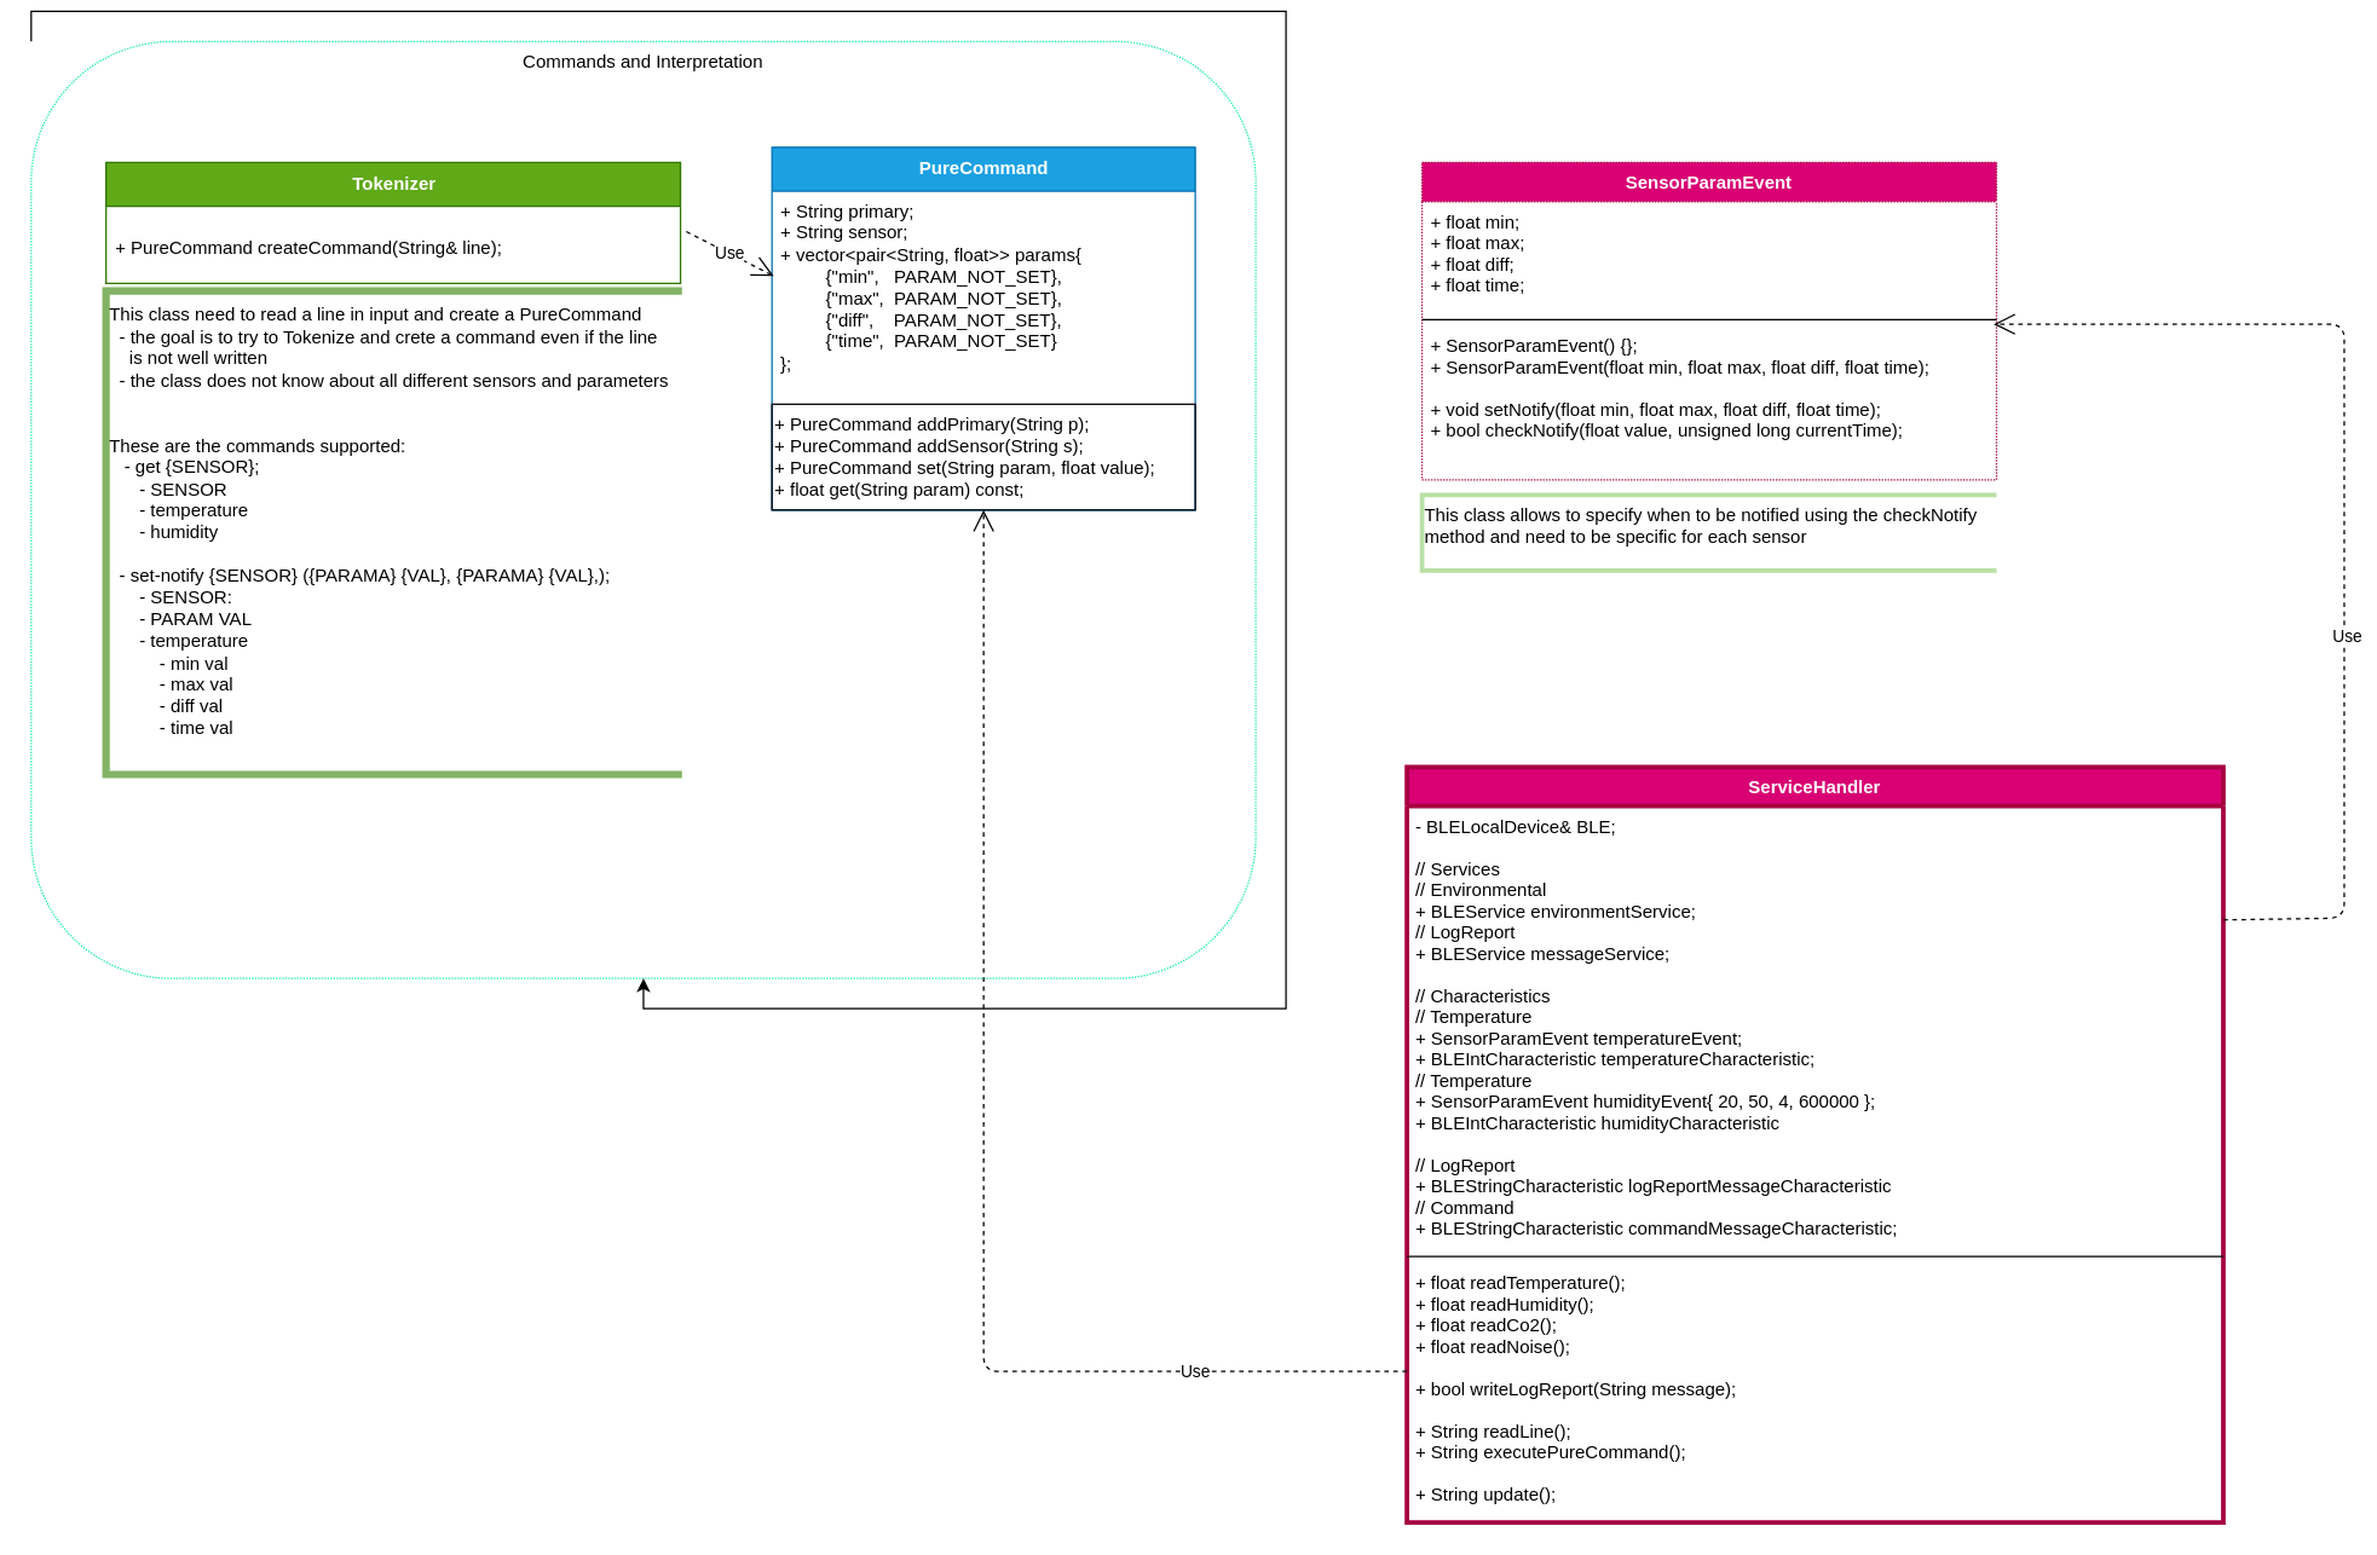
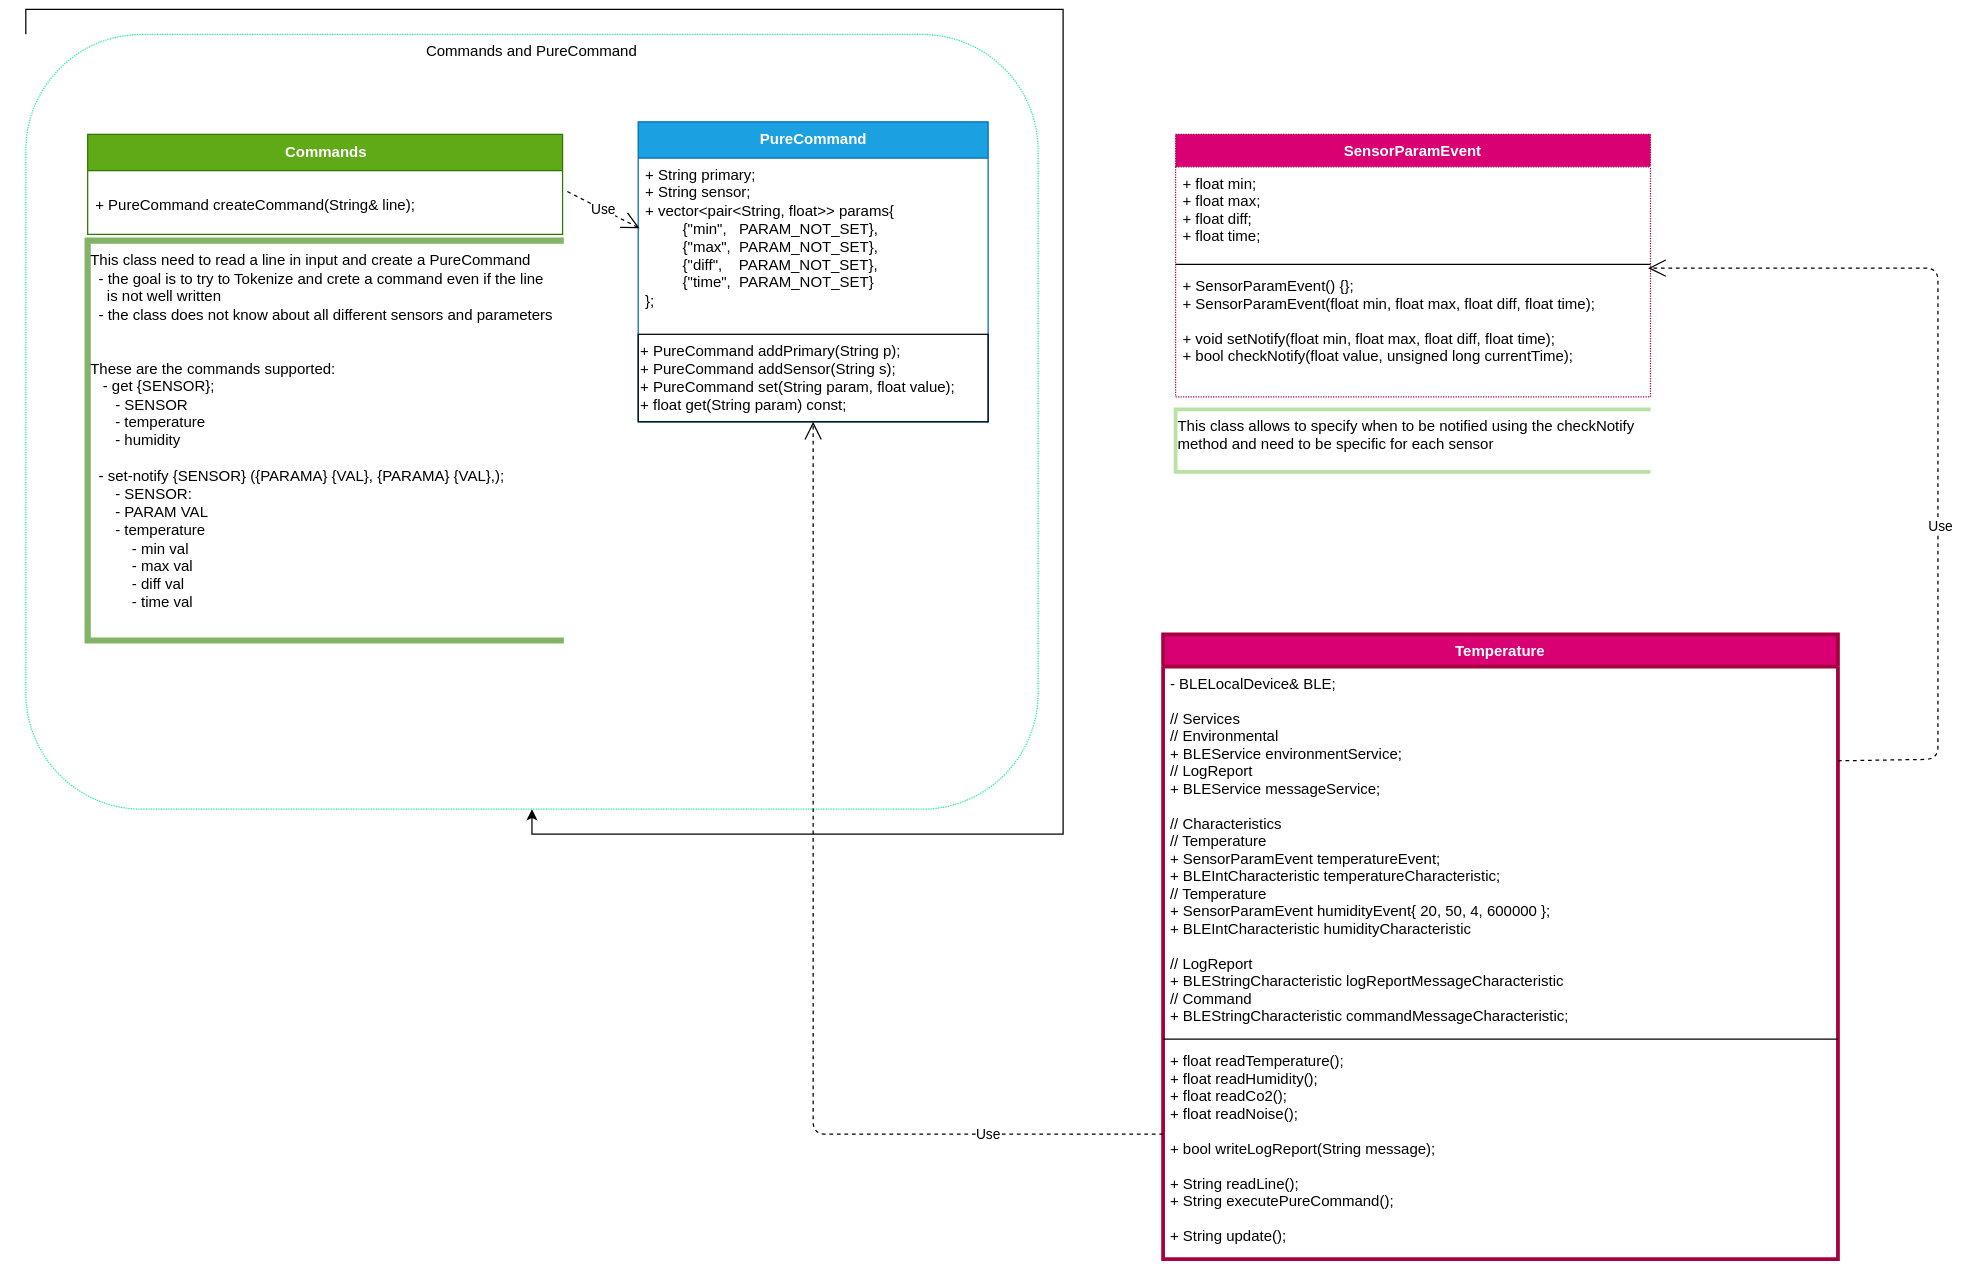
  <mxCell id="0" />
  <mxCell id="1" parent="0" />
- <mxCell id="2" value="Commands and Interpretation" style="rounded=1;whiteSpace=wrap;html=1;strokeWidth=1;gradientColor=#ffffff;fillColor=none;dashed=1;dashPattern=1 1;verticalAlign=top;strokeColor=#11F09E;" parent="1" vertex="1"><mxGeometry x="20" y="20" width="810" height="620" as="geometry" /></mxCell>
- <mxCell id="3" value="Tokenizer" style="swimlane;fontStyle=1;align=center;verticalAlign=middle;childLayout=stackLayout;horizontal=1;startSize=29;horizontalStack=0;resizeParent=1;resizeParentMax=0;resizeLast=0;collapsible=0;marginBottom=0;html=1;fillColor=#60a917;strokeColor=#2D7600;fontColor=#ffffff;" parent="1" vertex="1"><mxGeometry x="69.5" y="100" width="380" height="80" as="geometry" /></mxCell>
+ <mxCell id="2" value="Commands and PureCommand" style="rounded=1;whiteSpace=wrap;html=1;strokeWidth=1;gradientColor=#ffffff;fillColor=none;dashed=1;dashPattern=1 1;verticalAlign=top;strokeColor=#11F09E;" parent="1" vertex="1"><mxGeometry x="20" y="20" width="810" height="620" as="geometry" /></mxCell>
+ <mxCell id="3" value="Commands" style="swimlane;fontStyle=1;align=center;verticalAlign=middle;childLayout=stackLayout;horizontal=1;startSize=29;horizontalStack=0;resizeParent=1;resizeParentMax=0;resizeLast=0;collapsible=0;marginBottom=0;html=1;fillColor=#60a917;strokeColor=#2D7600;fontColor=#ffffff;" parent="1" vertex="1"><mxGeometry x="69.5" y="100" width="380" height="80" as="geometry" /></mxCell>
  <mxCell id="4" value="&lt;br&gt;+ PureCommand createCommand(String&amp;amp; line);" style="text;html=1;strokeColor=none;fillColor=none;align=left;verticalAlign=top;spacingLeft=4;spacingRight=4;overflow=hidden;rotatable=0;points=[[0,0.5],[1,0.5]];portConstraint=eastwest;" parent="3" vertex="1"><mxGeometry y="29" width="380" height="51" as="geometry" /></mxCell>
  <mxCell id="5" value="PureCommand" style="swimlane;fontStyle=1;align=center;verticalAlign=top;childLayout=stackLayout;horizontal=1;startSize=29;horizontalStack=0;resizeParent=1;resizeParentMax=0;resizeLast=0;collapsible=0;marginBottom=0;html=1;fillColor=#1ba1e2;strokeColor=#006EAF;fontColor=#ffffff;" parent="1" vertex="1"><mxGeometry x="510" y="90" width="280" height="240" as="geometry" /></mxCell>
  <mxCell id="6" value="+ String primary;&lt;br&gt;+ String sensor;&lt;br&gt;+ vector&amp;lt;pair&amp;lt;String, float&amp;gt;&amp;gt; params{&lt;br&gt;&amp;nbsp; &amp;nbsp; &amp;nbsp; &amp;nbsp; &amp;nbsp;{&quot;min&quot;,&amp;nbsp; &amp;nbsp;PARAM_NOT_SET},&lt;br&gt;&amp;nbsp; &amp;nbsp; &amp;nbsp; &amp;nbsp; &amp;nbsp;{&quot;max&quot;,&amp;nbsp; PARAM_NOT_SET},&lt;br&gt;&amp;nbsp; &amp;nbsp; &amp;nbsp; &amp;nbsp; &amp;nbsp;{&quot;diff&quot;,&amp;nbsp; &amp;nbsp; PARAM_NOT_SET},&lt;br&gt;&amp;nbsp; &amp;nbsp; &amp;nbsp; &amp;nbsp; &amp;nbsp;{&quot;time&quot;,&amp;nbsp; PARAM_NOT_SET}&lt;br&gt;};" style="text;html=1;strokeColor=none;fillColor=none;align=left;verticalAlign=top;spacingLeft=4;spacingRight=4;overflow=hidden;rotatable=0;points=[[0,0.5],[1,0.5]];portConstraint=eastwest;" parent="5" vertex="1"><mxGeometry y="29" width="280" height="141" as="geometry" /></mxCell>
  <mxCell id="7" style="edgeStyle=orthogonalEdgeStyle;rounded=0;orthogonalLoop=1;jettySize=auto;html=1;exitX=0.5;exitY=1;exitDx=0;exitDy=0;" parent="5" source="8" target="8" edge="1"><mxGeometry relative="1" as="geometry" /></mxCell>
  <mxCell id="8" value="+ PureCommand addPrimary(String p);&lt;br&gt;+&amp;nbsp;PureCommand addSensor(String s);&lt;br&gt;+&amp;nbsp;PureCommand set(String param, float value);&lt;br&gt;+ float get(String param) const;" style="rounded=0;whiteSpace=wrap;html=1;strokeWidth=1;fillColor=none;gradientColor=#ffffff;align=left;verticalAlign=top;" parent="5" vertex="1"><mxGeometry y="170" width="280" height="70" as="geometry" /></mxCell>
  <mxCell id="9" value="This class need to read a line in input and create a PureCommand&lt;br&gt;&amp;nbsp; - the goal is to try to Tokenize and crete a command even if the line&lt;br&gt;&amp;nbsp; &amp;nbsp; is not well written&amp;nbsp;&lt;br&gt;&amp;nbsp; - the class does not know about all different sensors and parameters&lt;br&gt;&lt;br&gt;&lt;br&gt;These are the commands supported:&lt;br&gt;&amp;nbsp;&lt;span&gt;&amp;nbsp;&amp;nbsp;&lt;/span&gt;&lt;span&gt;- get {SENSOR};&lt;/span&gt;&lt;br&gt;&lt;div&gt;&lt;span&gt;&amp;nbsp; &amp;nbsp; &amp;nbsp;&amp;nbsp;&lt;/span&gt;- SENSOR&lt;/div&gt;&lt;div&gt;&lt;span&gt;&amp;nbsp; &amp;nbsp; &amp;nbsp;&amp;nbsp;&lt;/span&gt;- temperature&lt;/div&gt;&lt;div&gt;&lt;span&gt;&amp;nbsp; &amp;nbsp; &amp;nbsp;&amp;nbsp;&lt;/span&gt;- humidity&lt;/div&gt;&lt;div&gt;&lt;br&gt;&lt;/div&gt;&lt;div&gt;&lt;span&gt;&amp;nbsp;&amp;nbsp;&lt;/span&gt;- set-notify {SENSOR} ({PARAMA} {VAL}, {PARAMA} {VAL},);&amp;nbsp;&amp;nbsp;&lt;/div&gt;&lt;div&gt;&lt;span&gt;&amp;nbsp; &amp;nbsp; &amp;nbsp;&amp;nbsp;&lt;/span&gt;- SENSOR:&lt;/div&gt;&lt;div&gt;&lt;span&gt;&amp;nbsp; &amp;nbsp; &amp;nbsp; &lt;/span&gt;- PARAM VAL&lt;/div&gt;&lt;div&gt;&lt;span&gt;&amp;nbsp; &amp;nbsp; &amp;nbsp;&amp;nbsp;&lt;/span&gt;- temperature&lt;/div&gt;&lt;div&gt;&lt;span&gt;&amp;nbsp; &amp;nbsp; &amp;nbsp; &amp;nbsp; &amp;nbsp;&amp;nbsp;&lt;/span&gt;- min&lt;span&gt;&#09;&lt;/span&gt;val&lt;/div&gt;&lt;div&gt;&lt;span&gt;&amp;nbsp; &amp;nbsp; &amp;nbsp; &amp;nbsp; &amp;nbsp;&amp;nbsp;&lt;/span&gt;- max&lt;span&gt;&#09;&lt;/span&gt;val&lt;/div&gt;&lt;div&gt;&lt;span&gt;&amp;nbsp; &amp;nbsp; &amp;nbsp; &amp;nbsp; &amp;nbsp;&amp;nbsp;&lt;/span&gt;- diff&lt;span&gt;&#09;&lt;/span&gt;val&lt;/div&gt;&lt;div&gt;&lt;span&gt;&amp;nbsp; &amp;nbsp; &amp;nbsp; &amp;nbsp; &amp;nbsp;&amp;nbsp;&lt;/span&gt;- time&lt;span&gt;&#09;&lt;/span&gt;val&lt;/div&gt;&lt;div&gt;&lt;br&gt;&lt;/div&gt;" style="strokeWidth=5;html=1;shape=mxgraph.flowchart.annotation_1;align=left;pointerEvents=1;fillColor=#d5e8d4;strokeColor=#82b366;gradientColor=#ffffff;" parent="1" vertex="1"><mxGeometry x="69.5" y="185" width="381" height="320" as="geometry" /></mxCell>
  <mxCell id="10" value="SensorParamEvent" style="swimlane;fontStyle=1;align=center;verticalAlign=top;childLayout=stackLayout;horizontal=1;startSize=26;horizontalStack=0;resizeParent=1;resizeParentMax=0;resizeLast=0;collapsible=1;marginBottom=0;dashed=1;dashPattern=1 1;strokeWidth=1;fillColor=#d80073;strokeColor=#A50040;fontColor=#ffffff;" parent="1" vertex="1"><mxGeometry x="940" y="100" width="380" height="210" as="geometry" /></mxCell>
  <mxCell id="11" value="+ float min;&#10;+ float max;&#10;+ float diff;&#10;+ float time;" style="text;strokeColor=none;fillColor=none;align=left;verticalAlign=top;spacingLeft=4;spacingRight=4;overflow=hidden;rotatable=0;points=[[0,0.5],[1,0.5]];portConstraint=eastwest;" parent="10" vertex="1"><mxGeometry y="26" width="380" height="74" as="geometry" /></mxCell>
  <mxCell id="12" value="" style="line;strokeWidth=1;fillColor=none;align=left;verticalAlign=middle;spacingTop=-1;spacingLeft=3;spacingRight=3;rotatable=0;labelPosition=right;points=[];portConstraint=eastwest;" parent="10" vertex="1"><mxGeometry y="100" width="380" height="8" as="geometry" /></mxCell>
  <mxCell id="13" value="+ SensorParamEvent() {};&#10;+ SensorParamEvent(float min, float max, float diff, float time);&#10;&#10;+ void setNotify(float min, float max, float diff, float time);&#10;+ bool checkNotify(float value, unsigned long currentTime);" style="text;strokeColor=none;fillColor=none;align=left;verticalAlign=top;spacingLeft=4;spacingRight=4;overflow=hidden;rotatable=0;points=[[0,0.5],[1,0.5]];portConstraint=eastwest;" parent="10" vertex="1"><mxGeometry y="108" width="380" height="102" as="geometry" /></mxCell>
  <mxCell id="14" value="This class allows to specify when to be notified using the checkNotify&lt;br&gt;method and need to be specific for each sensor" style="strokeWidth=3;html=1;shape=mxgraph.flowchart.annotation_1;align=left;pointerEvents=1;fillColor=none;gradientColor=#ffffff;strokeColor=#B9E0A5;verticalAlign=top;" parent="1" vertex="1"><mxGeometry x="940" y="320" width="380" height="50" as="geometry" /></mxCell>
  <mxCell id="15" style="edgeStyle=orthogonalEdgeStyle;rounded=0;orthogonalLoop=1;jettySize=auto;html=1;exitX=0.5;exitY=1;exitDx=0;exitDy=0;exitPerimeter=0;" parent="1" source="14" target="14" edge="1"><mxGeometry relative="1" as="geometry" /></mxCell>
- <mxCell id="16" value="ServiceHandler" style="swimlane;fontStyle=1;align=center;verticalAlign=top;childLayout=stackLayout;horizontal=1;startSize=26;horizontalStack=0;resizeParent=1;resizeParentMax=0;resizeLast=0;collapsible=1;marginBottom=0;strokeColor=#A50040;strokeWidth=3;fillColor=#d80073;fontColor=#ffffff;" parent="1" vertex="1"><mxGeometry x="930" y="500" width="540" height="500" as="geometry" /></mxCell>
+ <mxCell id="16" value="Temperature" style="swimlane;fontStyle=1;align=center;verticalAlign=top;childLayout=stackLayout;horizontal=1;startSize=26;horizontalStack=0;resizeParent=1;resizeParentMax=0;resizeLast=0;collapsible=1;marginBottom=0;strokeColor=#A50040;strokeWidth=3;fillColor=#d80073;fontColor=#ffffff;" parent="1" vertex="1"><mxGeometry x="930" y="500" width="540" height="500" as="geometry" /></mxCell>
  <mxCell id="17" value="- BLELocalDevice&amp; BLE;&#10;&#10;// Services&#10;// Environmental&#10;+ BLEService environmentService;&#09;&#10;&#09;// LogReport&#10;+ BLEService messageService;&#10;&#10;// Characteristics&#10;// Temperature&#10;+ SensorParamEvent temperatureEvent;&#10;+ BLEIntCharacteristic temperatureCharacteristic;&#10;&#09;// Temperature&#10;+ SensorParamEvent humidityEvent{ 20, 50, 4, 600000 };&#10;+ BLEIntCharacteristic humidityCharacteristic&#10;&#10;&#09;// LogReport&#10;+ BLEStringCharacteristic logReportMessageCharacteristic&#10;&#09;// Command&#10;+ BLEStringCharacteristic commandMessageCharacteristic;" style="text;strokeColor=none;fillColor=none;align=left;verticalAlign=top;spacingLeft=4;spacingRight=4;overflow=hidden;rotatable=0;points=[[0,0.5],[1,0.5]];portConstraint=eastwest;" parent="16" vertex="1"><mxGeometry y="26" width="540" height="294" as="geometry" /></mxCell>
  <mxCell id="18" value="" style="line;strokeWidth=1;fillColor=none;align=left;verticalAlign=middle;spacingTop=-1;spacingLeft=3;spacingRight=3;rotatable=0;labelPosition=right;points=[];portConstraint=eastwest;" parent="16" vertex="1"><mxGeometry y="320" width="540" height="8" as="geometry" /></mxCell>
  <mxCell id="19" value="+ float readTemperature();&#10;+ float readHumidity();&#10;+ float readCo2();&#10;+ float readNoise();&#10;&#10;+ bool writeLogReport(String message);&#10;&#10;+ String readLine();&#10;+ String executePureCommand();&#10;&#10;+ String update();" style="text;strokeColor=none;fillColor=none;align=left;verticalAlign=top;spacingLeft=4;spacingRight=4;overflow=hidden;rotatable=0;points=[[0,0.5],[1,0.5]];portConstraint=eastwest;" parent="16" vertex="1"><mxGeometry y="328" width="540" height="172" as="geometry" /></mxCell>
  <mxCell id="20" value="Use" style="endArrow=open;endSize=12;dashed=1;html=1;entryX=0.004;entryY=0.398;entryDx=0;entryDy=0;entryPerimeter=0;exitX=1.01;exitY=0.329;exitDx=0;exitDy=0;exitPerimeter=0;" parent="1" source="4" target="6" edge="1"><mxGeometry width="160" relative="1" as="geometry"><mxPoint x="440" y="175" as="sourcePoint" /><mxPoint x="599.5" y="174.58" as="targetPoint" /></mxGeometry></mxCell>
  <mxCell id="21" value="Use" style="endArrow=open;endSize=12;dashed=1;html=1;entryX=0.995;entryY=-0.009;entryDx=0;entryDy=0;entryPerimeter=0;exitX=1;exitY=0.256;exitDx=0;exitDy=0;exitPerimeter=0;" parent="1" source="17" target="13" edge="1"><mxGeometry x="-0.246" y="-2" width="160" relative="1" as="geometry"><mxPoint x="1550" y="710" as="sourcePoint" /><mxPoint x="1470" y="469.998" as="targetPoint" /><Array as="points"><mxPoint x="1550" y="600" /><mxPoint x="1550" y="207" /></Array><mxPoint as="offset" /></mxGeometry></mxCell>
  <mxCell id="22" value="Use" style="endArrow=open;endSize=12;dashed=1;html=1;entryX=0.5;entryY=1;entryDx=0;entryDy=0;exitX=0;exitY=0.419;exitDx=0;exitDy=0;exitPerimeter=0;" parent="1" source="19" target="8" edge="1"><mxGeometry x="-0.671" width="160" relative="1" as="geometry"><mxPoint x="930" y="476.46" as="sourcePoint" /><mxPoint x="778.1" y="183.542" as="targetPoint" /><mxPoint as="offset" /><Array as="points"><mxPoint x="650" y="900" /></Array></mxGeometry></mxCell>
  <mxCell id="23" style="edgeStyle=orthogonalEdgeStyle;rounded=0;orthogonalLoop=1;jettySize=auto;html=1;exitX=0;exitY=0;exitDx=0;exitDy=0;" edge="1" parent="1" source="2" target="2"><mxGeometry relative="1" as="geometry" /></mxCell>
